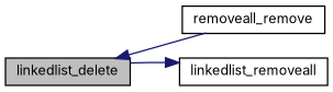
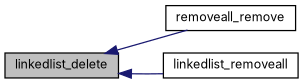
  digraph {
    fontname=Inter
    rankdir=LR
    node [color=black fillcolor=white fontname=Inter fontsize=10 shape=record style=filled]
    edge [color=midnightblue dir=back fontname=Inter fontsize=10 labelfontname=Helvetica labelfontsize=10 style=solid]
    n1 [fillcolor=grey75 fontcolor=black height=0.2 label=linkedlist_delete width=0.4]
    n2 [height=0.2 label=removeall_remove width=0.4]
    n3 [height=0.2 label=linkedlist_removeall width=0.4]
    n1 -> n2
-   n3 -> n1
+   n1 -> n3
  }
